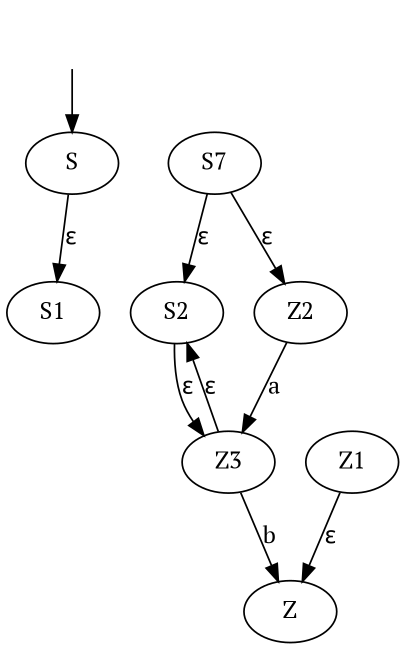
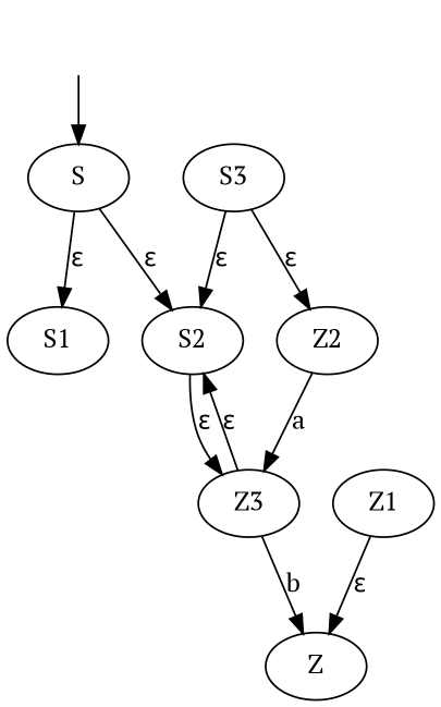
  digraph {
    fontname="PT Serif"
    node [fontname="PT Serif"]
    edge [fontname="PT Serif"]
    NULL [style=invis]
    S
    S1
    S2
    Z3
    Z1
    Z
-   S3 [label=S7]
+   S3
    Z2
    NULL -> S
    S -> S1 [label="ε"]
+   S -> S2 [label="ε"]
    S2 -> Z3 [label="ε"]
    Z3 -> S2 [label="ε"]
    Z3 -> Z [label=b]
    Z1 -> Z [label="ε"]
    S3 -> S2 [label="ε"]
    S3 -> Z2 [label="ε"]
    Z2 -> Z3 [label=a]
  }
